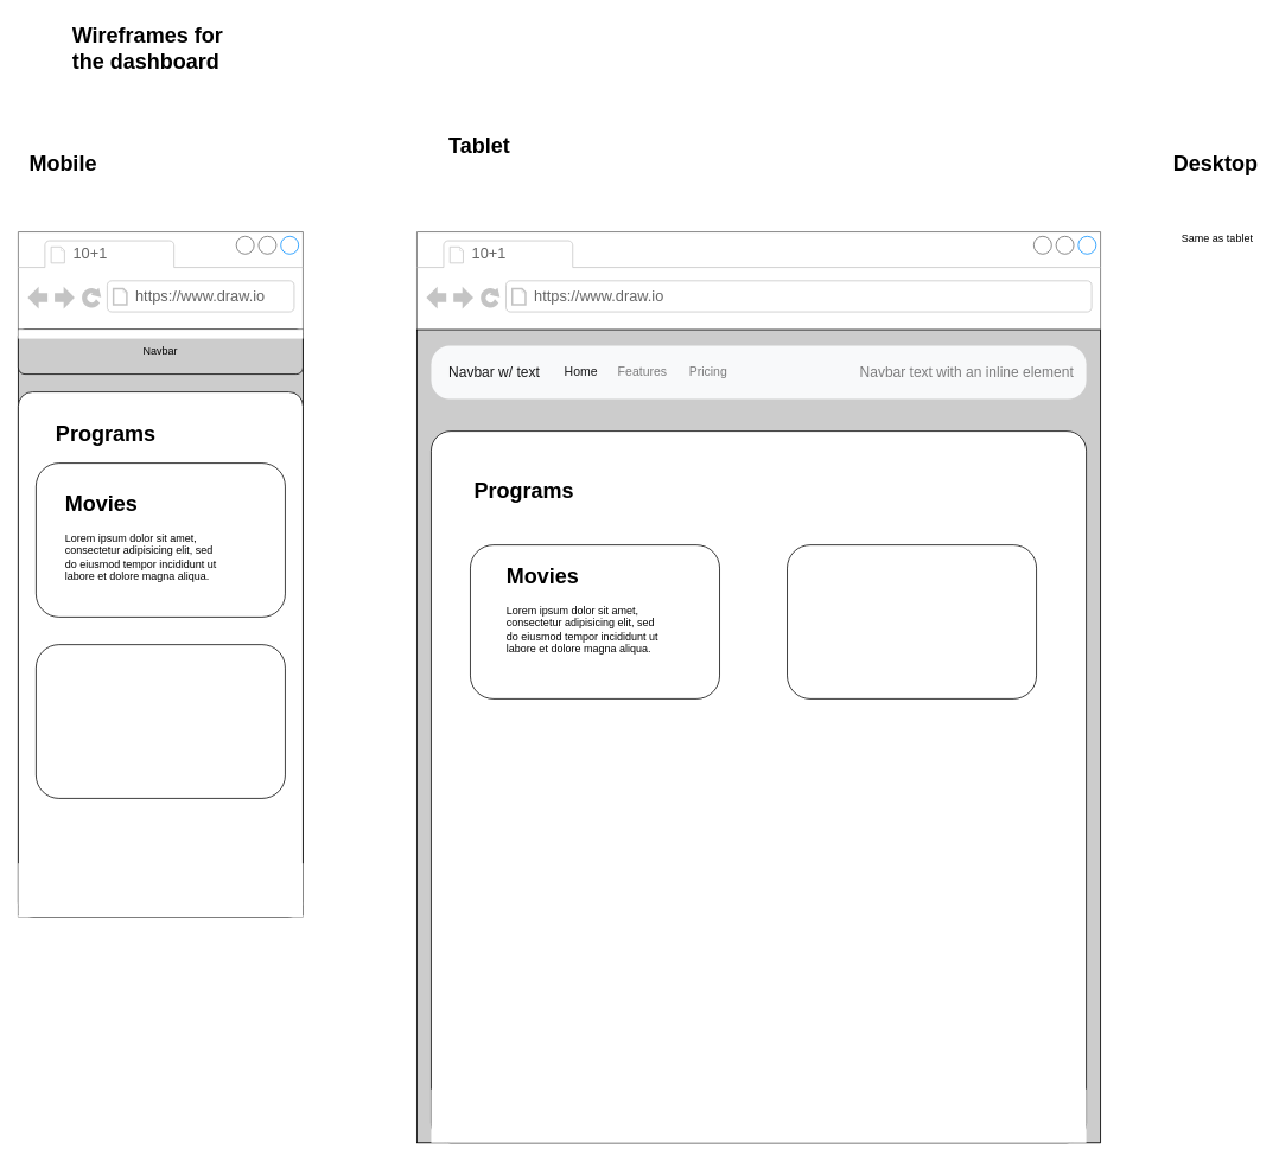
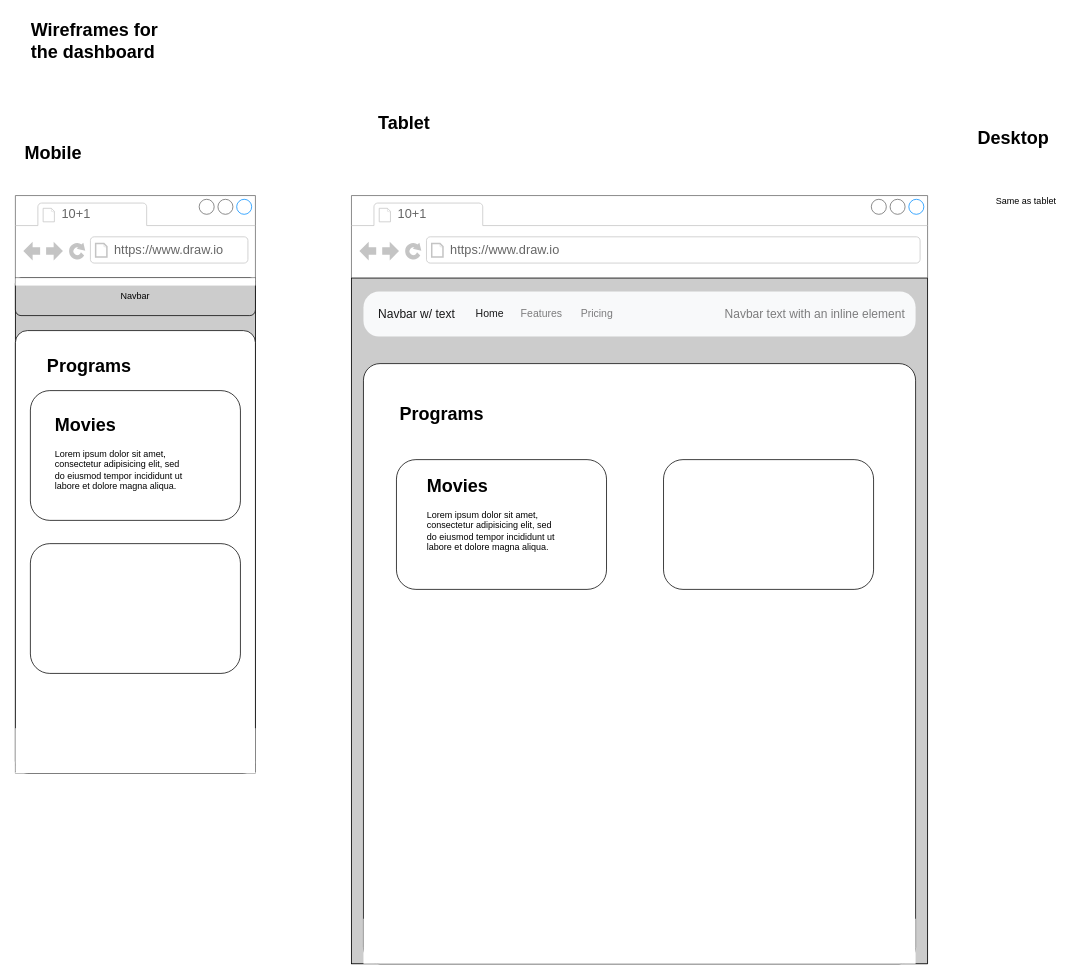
  <mxCell id="0" />
  <mxCell id="1" parent="0" />
  <mxCell id="2" value="" style="strokeWidth=1;shadow=0;dashed=0;align=center;html=1;shape=mxgraph.mockup.containers.browserWindow;rSize=0;strokeColor=#666666;strokeColor2=#008cff;strokeColor3=#c4c4c4;mainText=,;recursiveResize=0;" vertex="1" parent="1"><mxGeometry x="20" y="260" width="320" height="770" as="geometry" /></mxCell>
  <mxCell id="3" value="" style="rounded=0;whiteSpace=wrap;html=1;fillColor=#CCCCCC;" vertex="1" parent="2"><mxGeometry y="110" width="320" height="658" as="geometry" /></mxCell>
  <mxCell id="4" value="Navbar" style="rounded=1;whiteSpace=wrap;html=1;fillColor=#cccccc;" vertex="1" parent="2"><mxGeometry y="110" width="320" height="50" as="geometry" /></mxCell>
  <mxCell id="5" value="10+1" style="strokeWidth=1;shadow=0;dashed=0;align=center;html=1;shape=mxgraph.mockup.containers.anchor;fontSize=17;fontColor=#666666;align=left;" vertex="1" parent="2"><mxGeometry x="60" y="12" width="110" height="26" as="geometry" /></mxCell>
  <mxCell id="6" value="https://www.draw.io" style="strokeWidth=1;shadow=0;dashed=0;align=center;html=1;shape=mxgraph.mockup.containers.anchor;rSize=0;fontSize=17;fontColor=#666666;align=left;" vertex="1" parent="2"><mxGeometry x="130" y="60" width="250" height="26" as="geometry" /></mxCell>
  <mxCell id="7" value="" style="rounded=0;whiteSpace=wrap;html=1;strokeColor=none;" vertex="1" parent="2"><mxGeometry y="110" width="320" height="10" as="geometry" /></mxCell>
  <mxCell id="8" value="" style="rounded=1;whiteSpace=wrap;html=1;arcSize=5;" vertex="1" parent="2"><mxGeometry y="180" width="320" height="590" as="geometry" /></mxCell>
  <mxCell id="9" value="" style="rounded=0;whiteSpace=wrap;html=1;strokeColor=none;" vertex="1" parent="2"><mxGeometry y="710" width="320" height="60" as="geometry" /></mxCell>
  <mxCell id="10" value="Programs" style="text;strokeColor=none;fillColor=none;html=1;fontSize=24;fontStyle=1;verticalAlign=middle;align=center;" vertex="1" parent="2"><mxGeometry x="48" y="208" width="100" height="40" as="geometry" /></mxCell>
  <mxCell id="11" style="edgeStyle=orthogonalEdgeStyle;rounded=0;orthogonalLoop=1;jettySize=auto;html=1;exitX=0.5;exitY=1;exitDx=0;exitDy=0;" edge="1" parent="2" source="10" target="10"><mxGeometry relative="1" as="geometry" /></mxCell>
  <mxCell id="12" value="" style="rounded=1;whiteSpace=wrap;html=1;" vertex="1" parent="2"><mxGeometry x="20" y="260" width="280" height="173" as="geometry" /></mxCell>
  <mxCell id="13" value="" style="rounded=1;whiteSpace=wrap;html=1;" vertex="1" parent="2"><mxGeometry x="20" y="464" width="280" height="173" as="geometry" /></mxCell>
  <mxCell id="14" value="&lt;h1&gt;Movies&lt;/h1&gt;&lt;p&gt;Lorem ipsum dolor sit amet, consectetur adipisicing elit, sed do eiusmod tempor incididunt ut labore et dolore magna aliqua.&lt;/p&gt;" style="text;html=1;strokeColor=none;fillColor=none;spacing=5;spacingTop=-20;whiteSpace=wrap;overflow=hidden;rounded=0;" vertex="1" parent="2"><mxGeometry x="48" y="287" width="190" height="120" as="geometry" /></mxCell>
- <mxCell id="15" value="&lt;h1&gt;Wireframes for the dashboard&lt;/h1&gt;" style="text;html=1;strokeColor=none;fillColor=none;spacing=5;spacingTop=-20;whiteSpace=wrap;overflow=hidden;rounded=0;" vertex="1" parent="1"><mxGeometry x="76" y="20" width="190" height="120" as="geometry" /></mxCell>
- <mxCell id="16" value="Mobile" style="text;strokeColor=none;fillColor=none;html=1;fontSize=24;fontStyle=1;verticalAlign=middle;align=center;" vertex="1" parent="1"><mxGeometry x="20" y="164" width="100" height="40" as="geometry" /></mxCell>
+ <mxCell id="15" value="&lt;h1&gt;Wireframes for the dashboard&lt;/h1&gt;" style="text;html=1;strokeColor=none;fillColor=none;spacing=5;spacingTop=-20;whiteSpace=wrap;overflow=hidden;rounded=0;" vertex="1" parent="1"><mxGeometry x="36" y="20" width="190" height="120" as="geometry" /></mxCell>
+ <mxCell id="16" value="Mobile" style="text;strokeColor=none;fillColor=none;html=1;fontSize=24;fontStyle=1;verticalAlign=middle;align=center;" vertex="1" parent="1"><mxGeometry x="20" y="184" width="100" height="40" as="geometry" /></mxCell>
  <mxCell id="17" value="" style="strokeWidth=1;shadow=0;dashed=0;align=center;html=1;shape=mxgraph.mockup.containers.browserWindow;rSize=0;strokeColor=#666666;strokeColor2=#008cff;strokeColor3=#c4c4c4;mainText=,;recursiveResize=0;" vertex="1" parent="1"><mxGeometry x="468" y="260" width="768" height="1024" as="geometry" /></mxCell>
  <mxCell id="18" value="10+1" style="strokeWidth=1;shadow=0;dashed=0;align=center;html=1;shape=mxgraph.mockup.containers.anchor;fontSize=17;fontColor=#666666;align=left;" vertex="1" parent="17"><mxGeometry x="60" y="12" width="110" height="26" as="geometry" /></mxCell>
  <mxCell id="19" value="https://www.draw.io" style="strokeWidth=1;shadow=0;dashed=0;align=center;html=1;shape=mxgraph.mockup.containers.anchor;rSize=0;fontSize=17;fontColor=#666666;align=left;" vertex="1" parent="17"><mxGeometry x="130" y="60" width="250" height="26" as="geometry" /></mxCell>
  <mxCell id="20" value="" style="rounded=0;whiteSpace=wrap;html=1;fillColor=#CCCCCC;" vertex="1" parent="17"><mxGeometry y="110" width="768" height="914" as="geometry" /></mxCell>
  <mxCell id="21" value="Navbar text with an inline element" style="html=1;shadow=0;dashed=0;fillColor=#F8F9FA;strokeColor=none;fontSize=16;fontColor=#7C7C7D;align=right;spacing=15;rounded=1;arcSize=35;" vertex="1" parent="17"><mxGeometry x="16" y="128" width="736" height="60" as="geometry" /></mxCell>
  <mxCell id="22" value="Navbar w/ text" style="strokeColor=none;html=1;whiteSpace=wrap;fillColor=none;fontColor=#181819;align=left;fontSize=16;spacing=10;" vertex="1" parent="21"><mxGeometry width="130" height="40" relative="1" as="geometry"><mxPoint x="10" y="10" as="offset" /></mxGeometry></mxCell>
  <mxCell id="23" value="Home" style="strokeColor=none;html=1;whiteSpace=wrap;fillColor=none;fontColor=#181819;align=left;fontSize=14;spacing=10;" vertex="1" parent="21"><mxGeometry width="60" height="40" relative="1" as="geometry"><mxPoint x="140" y="10" as="offset" /></mxGeometry></mxCell>
  <mxCell id="24" value="Features" style="strokeColor=none;html=1;whiteSpace=wrap;fillColor=none;fontColor=#7C7C7D;align=left;fontSize=14;spacing=10;" vertex="1" parent="21"><mxGeometry width="80" height="40" relative="1" as="geometry"><mxPoint x="200" y="10" as="offset" /></mxGeometry></mxCell>
  <mxCell id="25" value="Pricing" style="strokeColor=none;html=1;whiteSpace=wrap;fillColor=none;fontColor=#7C7C7D;align=left;fontSize=14;spacing=10;" vertex="1" parent="21"><mxGeometry width="60" height="40" relative="1" as="geometry"><mxPoint x="280" y="10" as="offset" /></mxGeometry></mxCell>
  <mxCell id="26" value="" style="rounded=1;whiteSpace=wrap;html=1;arcSize=3;" vertex="1" parent="17"><mxGeometry x="16" y="224" width="736" height="800" as="geometry" /></mxCell>
  <mxCell id="27" value="" style="rounded=0;whiteSpace=wrap;html=1;strokeColor=none;" vertex="1" parent="17"><mxGeometry x="16" y="964" width="736" height="60" as="geometry" /></mxCell>
  <mxCell id="28" value="Programs" style="text;strokeColor=none;fillColor=none;html=1;fontSize=24;fontStyle=1;verticalAlign=middle;align=center;" vertex="1" parent="17"><mxGeometry x="70" y="272" width="100" height="40" as="geometry" /></mxCell>
  <mxCell id="29" value="" style="rounded=1;whiteSpace=wrap;html=1;aspect=fixed;" vertex="1" parent="17"><mxGeometry x="60" y="352" width="280" height="173" as="geometry" /></mxCell>
  <mxCell id="30" value="" style="rounded=1;whiteSpace=wrap;html=1;aspect=fixed;" vertex="1" parent="17"><mxGeometry x="416" y="352" width="280" height="173" as="geometry" /></mxCell>
  <mxCell id="31" value="&lt;h1&gt;Movies&lt;/h1&gt;&lt;p&gt;Lorem ipsum dolor sit amet, consectetur adipisicing elit, sed do eiusmod tempor incididunt ut labore et dolore magna aliqua.&lt;/p&gt;" style="text;html=1;strokeColor=none;fillColor=none;spacing=5;spacingTop=-20;whiteSpace=wrap;overflow=hidden;rounded=0;" vertex="1" parent="17"><mxGeometry x="96" y="368" width="190" height="120" as="geometry" /></mxCell>
  <mxCell id="32" value="Tablet" style="text;strokeColor=none;fillColor=none;html=1;fontSize=24;fontStyle=1;verticalAlign=middle;align=center;" vertex="1" parent="1"><mxGeometry x="488" y="144" width="100" height="40" as="geometry" /></mxCell>
- <mxCell id="33" value="Desktop" style="text;strokeColor=none;fillColor=none;html=1;fontSize=24;fontStyle=1;verticalAlign=middle;align=center;" vertex="1" parent="1"><mxGeometry x="1315" y="164" width="100" height="40" as="geometry" /></mxCell>
+ <mxCell id="33" value="Desktop" style="text;strokeColor=none;fillColor=none;html=1;fontSize=24;fontStyle=1;verticalAlign=middle;align=center;" vertex="1" parent="1"><mxGeometry x="1300" y="164" width="100" height="40" as="geometry" /></mxCell>
  <mxCell id="34" value="Same as tablet" style="text;html=1;align=center;verticalAlign=middle;resizable=0;points=[];autosize=1;" vertex="1" parent="1"><mxGeometry x="1319" y="260" width="96" height="16" as="geometry" /></mxCell>
